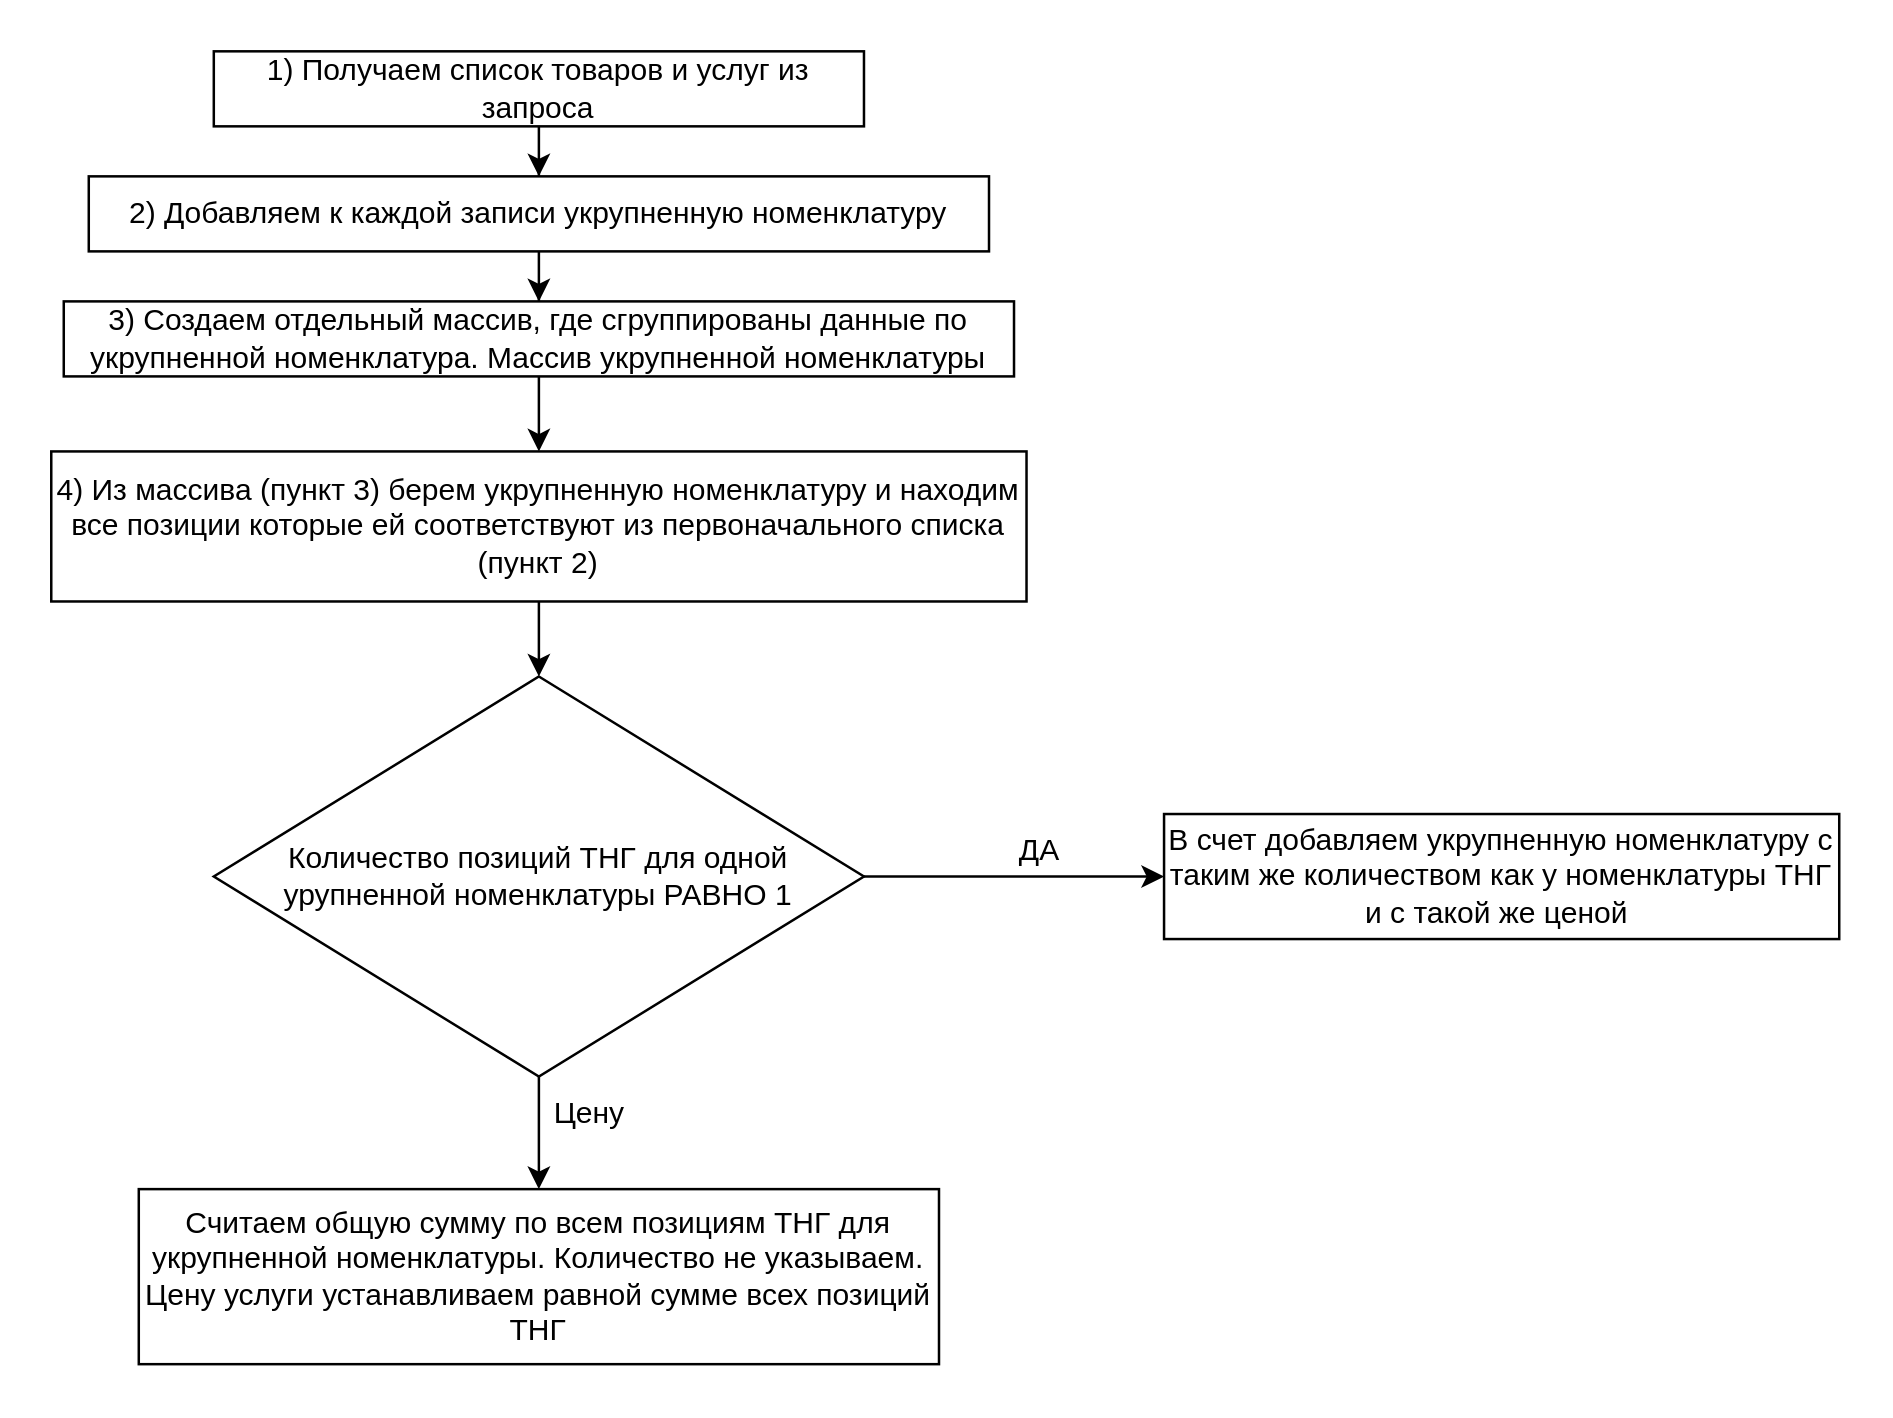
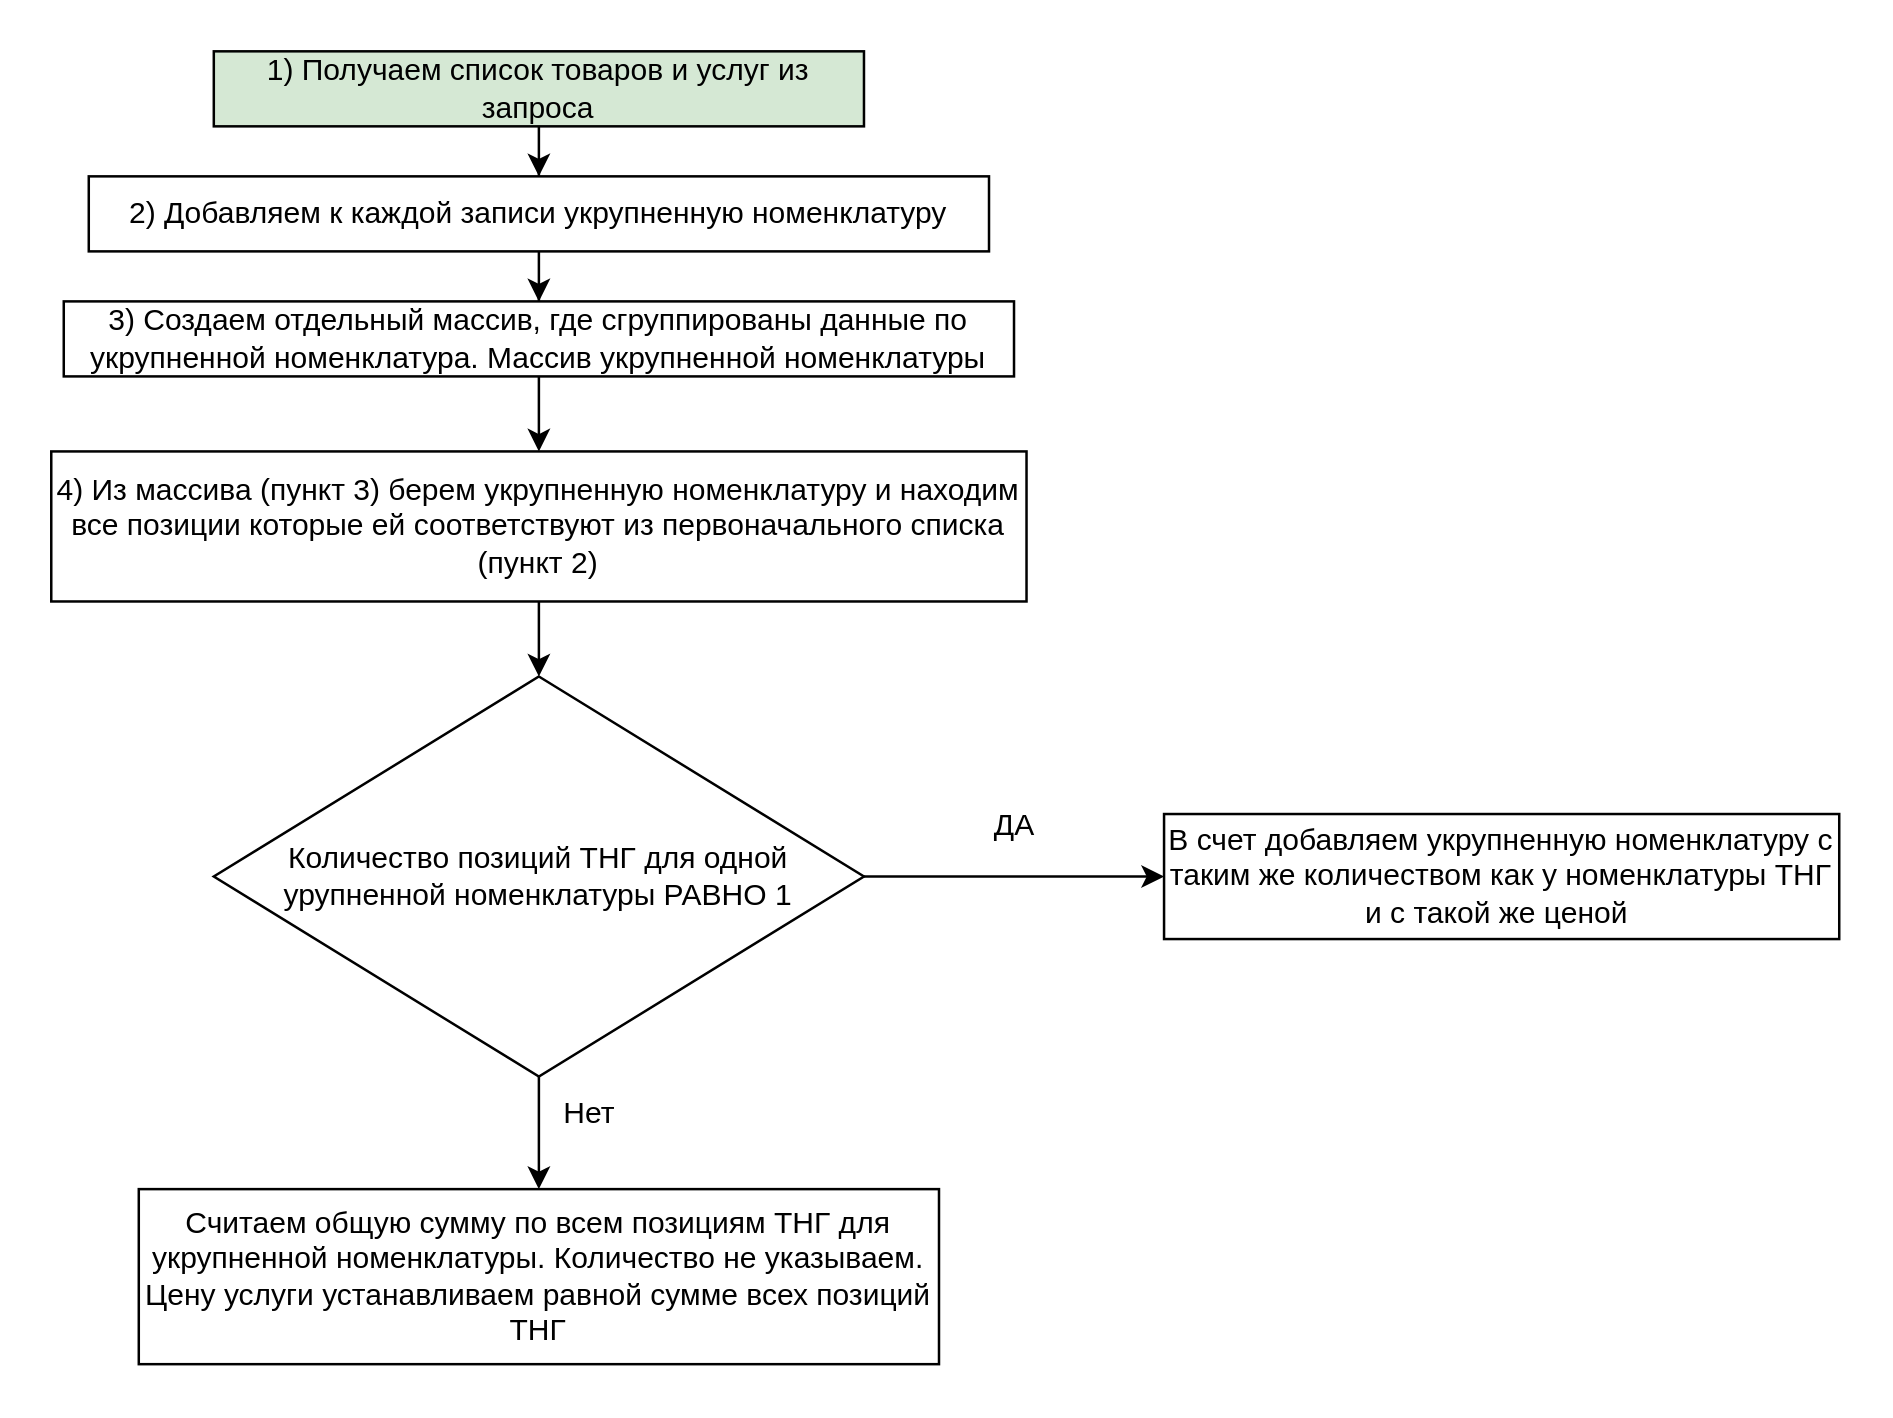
  <mxCell id="0" />
  <mxCell id="1" parent="0" />
  <mxCell id="2" value="" style="edgeStyle=orthogonalEdgeStyle;rounded=0;orthogonalLoop=1;jettySize=auto;html=1;" edge="1" parent="1" source="3" target="5"><mxGeometry relative="1" as="geometry" /></mxCell>
- <mxCell id="3" value="1) Получаем список товаров и услуг из запроса" style="rounded=0;whiteSpace=wrap;html=1;" vertex="1" parent="1"><mxGeometry x="85" y="20" width="260" height="30" as="geometry" /></mxCell>
+ <mxCell id="3" value="1) Получаем список товаров и услуг из запроса" style="rounded=0;whiteSpace=wrap;html=1;fillColor=#d5e8d4;" vertex="1" parent="1"><mxGeometry x="85" y="20" width="260" height="30" as="geometry" /></mxCell>
  <mxCell id="4" value="" style="edgeStyle=orthogonalEdgeStyle;rounded=0;orthogonalLoop=1;jettySize=auto;html=1;" edge="1" parent="1" source="5" target="7"><mxGeometry relative="1" as="geometry" /></mxCell>
  <mxCell id="5" value="2) Добавляем к каждой записи укрупненную номенклатуру" style="rounded=0;whiteSpace=wrap;html=1;" vertex="1" parent="1"><mxGeometry x="35" y="70" width="360" height="30" as="geometry" /></mxCell>
  <mxCell id="6" value="" style="edgeStyle=orthogonalEdgeStyle;rounded=0;orthogonalLoop=1;jettySize=auto;html=1;" edge="1" parent="1" source="7" target="9"><mxGeometry relative="1" as="geometry" /></mxCell>
  <mxCell id="7" value="3) Создаем отдельный массив, где сгруппированы данные по укрупненной номенклатура. Массив укрупненной номенклатуры" style="rounded=0;whiteSpace=wrap;html=1;" vertex="1" parent="1"><mxGeometry x="25" y="120" width="380" height="30" as="geometry" /></mxCell>
  <mxCell id="8" value="" style="edgeStyle=orthogonalEdgeStyle;rounded=0;orthogonalLoop=1;jettySize=auto;html=1;" edge="1" parent="1" source="9" target="12"><mxGeometry relative="1" as="geometry" /></mxCell>
  <mxCell id="9" value="4) Из массива (пункт 3) берем укрупненную номенклатуру и находим все позиции которые ей соответствуют из первоначального списка (пункт 2)" style="whiteSpace=wrap;html=1;rounded=0;" vertex="1" parent="1"><mxGeometry x="20" y="180" width="390" height="60" as="geometry" /></mxCell>
  <mxCell id="10" value="" style="edgeStyle=orthogonalEdgeStyle;rounded=0;orthogonalLoop=1;jettySize=auto;html=1;" edge="1" parent="1" source="12" target="13"><mxGeometry relative="1" as="geometry"><Array as="points"><mxPoint x="375" y="350" /><mxPoint x="375" y="350" /></Array></mxGeometry></mxCell>
  <mxCell id="11" value="" style="edgeStyle=orthogonalEdgeStyle;rounded=0;orthogonalLoop=1;jettySize=auto;html=1;" edge="1" parent="1" source="12" target="15"><mxGeometry relative="1" as="geometry" /></mxCell>
  <mxCell id="12" value="Количество позиций ТНГ для одной урупненной номенклатуры РАВНО 1" style="rhombus;whiteSpace=wrap;html=1;" vertex="1" parent="1"><mxGeometry x="85" y="270" width="260" height="160" as="geometry" /></mxCell>
  <mxCell id="13" value="В счет добавляем укрупненную номенклатуру с таким же количеством как у номенклатуры ТНГ и с такой же ценой&amp;nbsp;" style="whiteSpace=wrap;html=1;" vertex="1" parent="1"><mxGeometry x="465" y="325" width="270" height="50" as="geometry" /></mxCell>
- <mxCell id="14" value="ДА" style="text;html=1;align=center;verticalAlign=middle;resizable=0;points=[];autosize=1;strokeColor=none;fillColor=none;" vertex="1" parent="1"><mxGeometry x="395" y="325" width="40" height="30" as="geometry" /></mxCell>
+ <mxCell id="14" value="ДА" style="text;html=1;align=center;verticalAlign=middle;resizable=0;points=[];autosize=1;strokeColor=none;fillColor=none;" vertex="1" parent="1"><mxGeometry x="385" y="315" width="40" height="30" as="geometry" /></mxCell>
  <mxCell id="15" value="Считаем общую сумму по всем позициям ТНГ для укрупненной номенклатуры. Количество не указываем. Цену услуги устанавливаем равной сумме всех позиций ТНГ" style="whiteSpace=wrap;html=1;" vertex="1" parent="1"><mxGeometry x="55" y="475" width="320" height="70" as="geometry" /></mxCell>
- <mxCell id="16" value="Цену" style="text;html=1;align=center;verticalAlign=middle;resizable=0;points=[];autosize=1;strokeColor=none;fillColor=none;" vertex="1" parent="1"><mxGeometry x="215" y="430" width="40" height="30" as="geometry" /></mxCell>
+ <mxCell id="16" value="Нет" style="text;html=1;align=center;verticalAlign=middle;resizable=0;points=[];autosize=1;strokeColor=none;fillColor=none;" vertex="1" parent="1"><mxGeometry x="215" y="430" width="40" height="30" as="geometry" /></mxCell>
